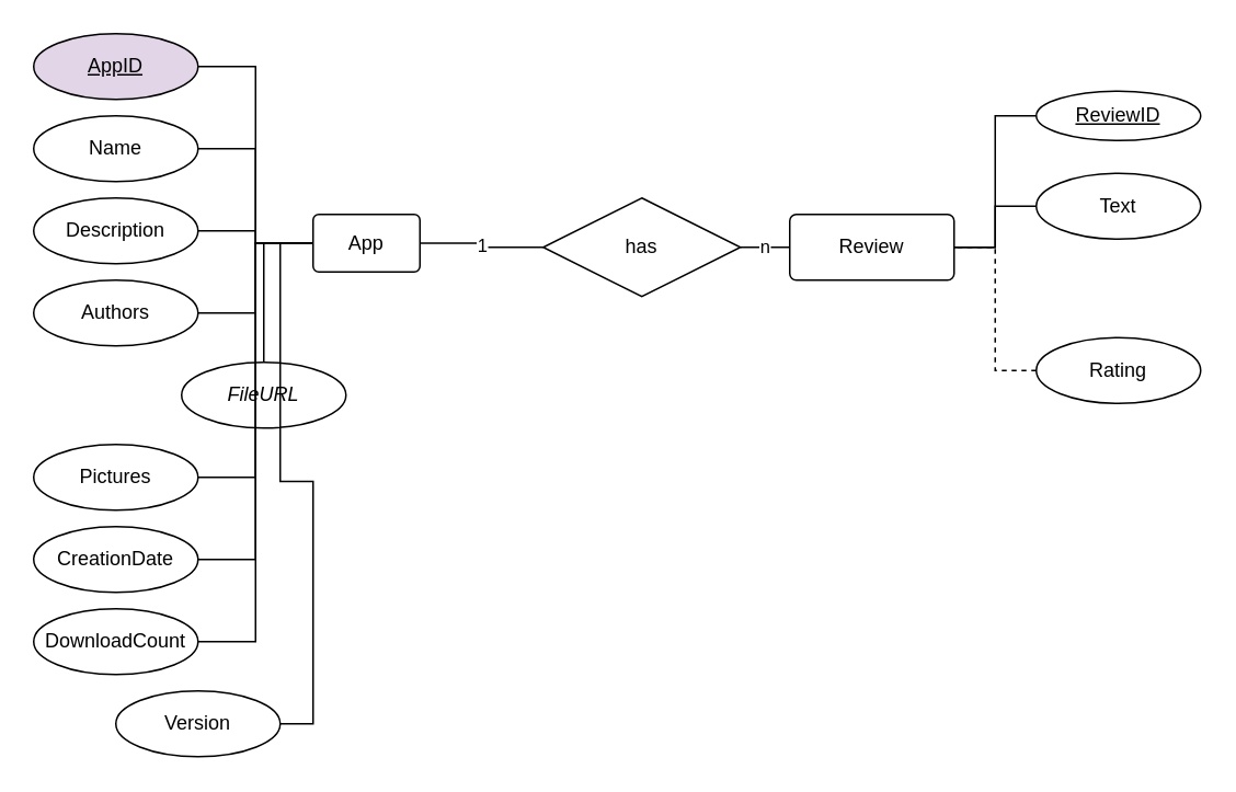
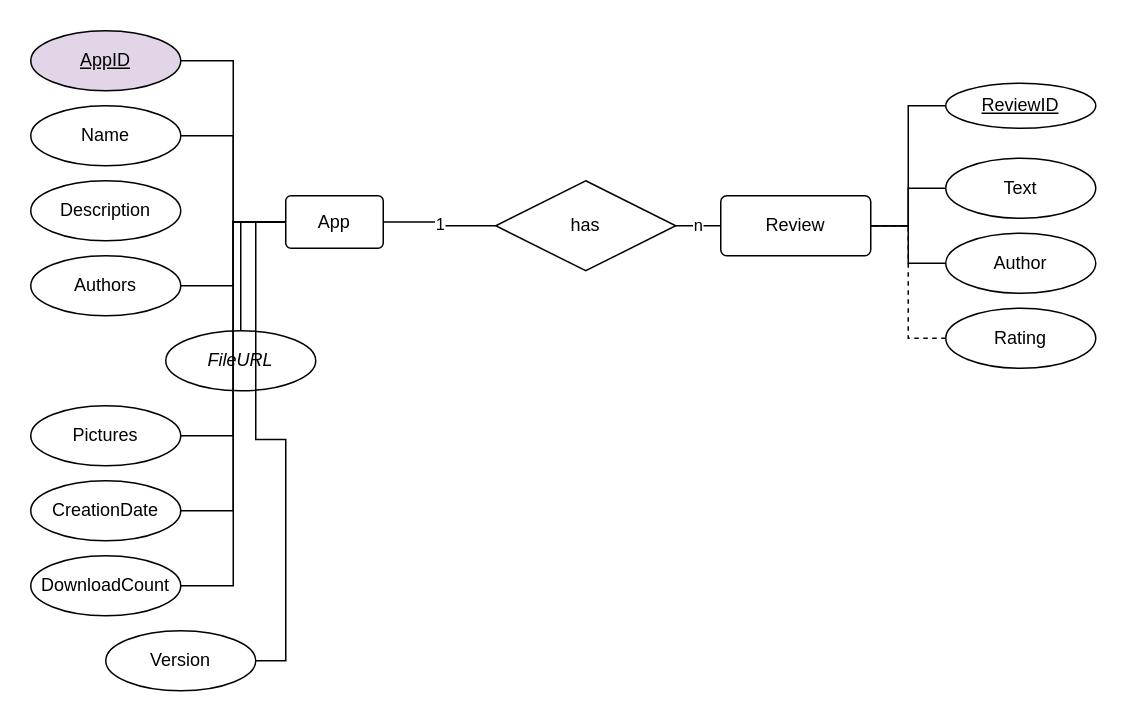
  <mxCell id="0" />
  <mxCell id="1" parent="0" />
  <mxCell id="2" value="1" style="edgeStyle=orthogonalEdgeStyle;rounded=0;orthogonalLoop=1;jettySize=auto;html=1;entryX=0;entryY=0.5;entryDx=0;entryDy=0;endArrow=none;endFill=0;" parent="1" source="3" target="26" edge="1"><mxGeometry relative="1" as="geometry" /></mxCell>
  <mxCell id="3" value="App" style="rounded=1;arcSize=10;whiteSpace=wrap;html=1;align=center;" parent="1" vertex="1"><mxGeometry x="190" y="130" width="65" height="35" as="geometry" /></mxCell>
  <mxCell id="4" style="edgeStyle=orthogonalEdgeStyle;rounded=0;orthogonalLoop=1;jettySize=auto;html=1;entryX=0;entryY=0.5;entryDx=0;entryDy=0;endArrow=none;endFill=0;" parent="1" source="5" target="3" edge="1"><mxGeometry relative="1" as="geometry" /></mxCell>
  <mxCell id="5" value="AppID" style="ellipse;whiteSpace=wrap;html=1;align=center;fontStyle=4;fillColor=#e1d5e7;" parent="1" vertex="1"><mxGeometry x="20" y="20" width="100" height="40" as="geometry" /></mxCell>
  <mxCell id="6" style="edgeStyle=orthogonalEdgeStyle;rounded=0;orthogonalLoop=1;jettySize=auto;html=1;endArrow=none;endFill=0;entryX=0;entryY=0.5;entryDx=0;entryDy=0;" parent="1" source="7" target="3" edge="1"><mxGeometry relative="1" as="geometry" /></mxCell>
  <mxCell id="7" value="Name" style="ellipse;whiteSpace=wrap;html=1;align=center;" parent="1" vertex="1"><mxGeometry x="20" y="70" width="100" height="40" as="geometry" /></mxCell>
- <mxCell id="8" style="edgeStyle=orthogonalEdgeStyle;rounded=0;orthogonalLoop=1;jettySize=auto;html=1;entryX=0;entryY=0.5;entryDx=0;entryDy=0;endArrow=none;endFill=0;" parent="1" source="9" target="3" edge="1"><mxGeometry relative="1" as="geometry" /></mxCell>
  <mxCell id="9" value="Description" style="ellipse;whiteSpace=wrap;html=1;align=center;" parent="1" vertex="1"><mxGeometry x="20" y="120" width="100" height="40" as="geometry" /></mxCell>
  <mxCell id="10" style="edgeStyle=orthogonalEdgeStyle;rounded=0;orthogonalLoop=1;jettySize=auto;html=1;entryX=0;entryY=0.5;entryDx=0;entryDy=0;endArrow=none;endFill=0;" parent="1" source="11" target="3" edge="1"><mxGeometry relative="1" as="geometry" /></mxCell>
  <mxCell id="11" value="Authors" style="ellipse;whiteSpace=wrap;html=1;align=center;" parent="1" vertex="1"><mxGeometry x="20" y="170" width="100" height="40" as="geometry" /></mxCell>
  <mxCell id="12" style="edgeStyle=orthogonalEdgeStyle;rounded=0;orthogonalLoop=1;jettySize=auto;html=1;entryX=0;entryY=0.5;entryDx=0;entryDy=0;endArrow=none;endFill=0;" parent="1" source="13" target="3" edge="1"><mxGeometry relative="1" as="geometry" /></mxCell>
  <mxCell id="13" value="&lt;i&gt;FileURL&lt;/i&gt;" style="ellipse;whiteSpace=wrap;html=1;align=center;" parent="1" vertex="1"><mxGeometry x="110" y="220" width="100" height="40" as="geometry" /></mxCell>
  <mxCell id="14" style="edgeStyle=orthogonalEdgeStyle;rounded=0;orthogonalLoop=1;jettySize=auto;html=1;entryX=0;entryY=0.5;entryDx=0;entryDy=0;endArrow=none;endFill=0;" parent="1" source="15" target="3" edge="1"><mxGeometry relative="1" as="geometry" /></mxCell>
  <mxCell id="15" value="Pictures" style="ellipse;whiteSpace=wrap;html=1;align=center;" parent="1" vertex="1"><mxGeometry x="20" y="270" width="100" height="40" as="geometry" /></mxCell>
  <mxCell id="16" value="n" style="edgeStyle=orthogonalEdgeStyle;rounded=0;orthogonalLoop=1;jettySize=auto;html=1;entryX=1;entryY=0.5;entryDx=0;entryDy=0;endArrow=none;endFill=0;" parent="1" source="17" target="26" edge="1"><mxGeometry relative="1" as="geometry" /></mxCell>
  <mxCell id="17" value="Review" style="rounded=1;arcSize=10;whiteSpace=wrap;html=1;align=center;" parent="1" vertex="1"><mxGeometry x="480" y="130" width="100" height="40" as="geometry" /></mxCell>
  <mxCell id="18" style="edgeStyle=orthogonalEdgeStyle;rounded=0;orthogonalLoop=1;jettySize=auto;html=1;entryX=1;entryY=0.5;entryDx=0;entryDy=0;endArrow=none;endFill=0;" parent="1" source="19" target="17" edge="1"><mxGeometry relative="1" as="geometry" /></mxCell>
  <mxCell id="19" value="ReviewID" style="ellipse;whiteSpace=wrap;html=1;align=center;fontStyle=4;" parent="1" vertex="1"><mxGeometry x="630" y="55" width="100" height="30" as="geometry" /></mxCell>
  <mxCell id="20" style="edgeStyle=orthogonalEdgeStyle;rounded=0;orthogonalLoop=1;jettySize=auto;html=1;entryX=1;entryY=0.5;entryDx=0;entryDy=0;endArrow=none;endFill=0;" parent="1" source="21" target="17" edge="1"><mxGeometry relative="1" as="geometry" /></mxCell>
  <mxCell id="21" value="Text" style="ellipse;whiteSpace=wrap;html=1;align=center;" parent="1" vertex="1"><mxGeometry x="630" y="105" width="100" height="40" as="geometry" /></mxCell>
+ <mxCell id="22" style="edgeStyle=orthogonalEdgeStyle;rounded=0;orthogonalLoop=1;jettySize=auto;html=1;entryX=1;entryY=0.5;entryDx=0;entryDy=0;endArrow=none;endFill=0;" parent="1" source="23" target="17" edge="1"><mxGeometry relative="1" as="geometry" /></mxCell>
+ <mxCell id="23" value="Author" style="ellipse;whiteSpace=wrap;html=1;align=center;" parent="1" vertex="1"><mxGeometry x="630" y="155" width="100" height="40" as="geometry" /></mxCell>
  <mxCell id="24" style="edgeStyle=orthogonalEdgeStyle;rounded=0;orthogonalLoop=1;jettySize=auto;html=1;entryX=1;entryY=0.5;entryDx=0;entryDy=0;endArrow=none;endFill=0;dashed=1;" parent="1" source="25" target="17" edge="1"><mxGeometry relative="1" as="geometry" /></mxCell>
  <mxCell id="25" value="Rating" style="ellipse;whiteSpace=wrap;html=1;align=center;" parent="1" vertex="1"><mxGeometry x="630" y="205" width="100" height="40" as="geometry" /></mxCell>
  <mxCell id="26" value="has" style="shape=rhombus;perimeter=rhombusPerimeter;whiteSpace=wrap;html=1;align=center;" parent="1" vertex="1"><mxGeometry x="330" y="120" width="120" height="60" as="geometry" /></mxCell>
  <mxCell id="27" style="edgeStyle=orthogonalEdgeStyle;rounded=0;orthogonalLoop=1;jettySize=auto;html=1;entryX=0;entryY=0.5;entryDx=0;entryDy=0;endArrow=none;endFill=0;" edge="1" parent="1" source="28" target="3"><mxGeometry relative="1" as="geometry" /></mxCell>
  <mxCell id="28" value="CreationDate" style="ellipse;whiteSpace=wrap;html=1;align=center;" vertex="1" parent="1"><mxGeometry x="20" y="320" width="100" height="40" as="geometry" /></mxCell>
  <mxCell id="29" style="edgeStyle=orthogonalEdgeStyle;rounded=0;orthogonalLoop=1;jettySize=auto;html=1;entryX=0;entryY=0.5;entryDx=0;entryDy=0;endArrow=none;endFill=0;" edge="1" parent="1" source="30" target="3"><mxGeometry relative="1" as="geometry" /></mxCell>
  <mxCell id="30" value="DownloadCount" style="ellipse;whiteSpace=wrap;html=1;align=center;" vertex="1" parent="1"><mxGeometry x="20" y="370" width="100" height="40" as="geometry" /></mxCell>
  <mxCell id="31" style="edgeStyle=orthogonalEdgeStyle;rounded=0;orthogonalLoop=1;jettySize=auto;html=1;entryX=0;entryY=0.5;entryDx=0;entryDy=0;endArrow=none;endFill=0;" edge="1" parent="1" source="32" target="3"><mxGeometry relative="1" as="geometry" /></mxCell>
  <mxCell id="32" value="Version" style="ellipse;whiteSpace=wrap;html=1;align=center;" vertex="1" parent="1"><mxGeometry x="70" y="420" width="100" height="40" as="geometry" /></mxCell>
